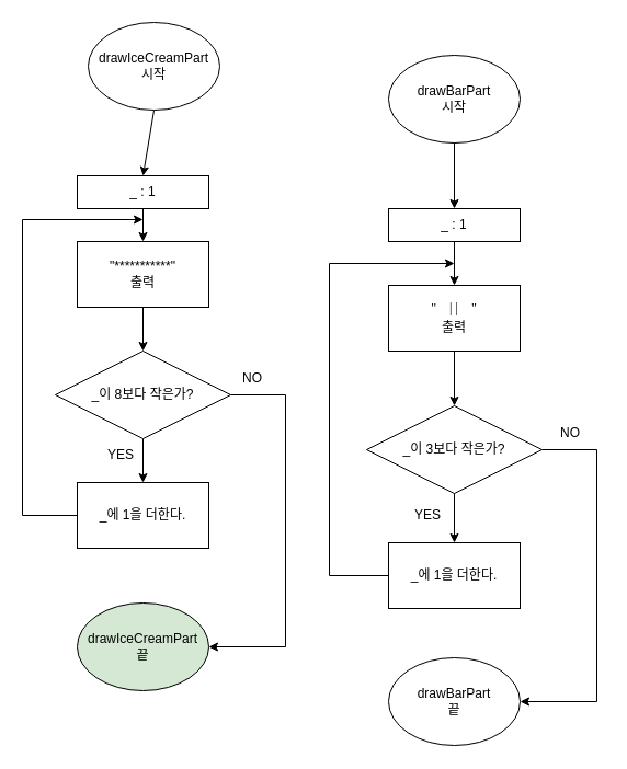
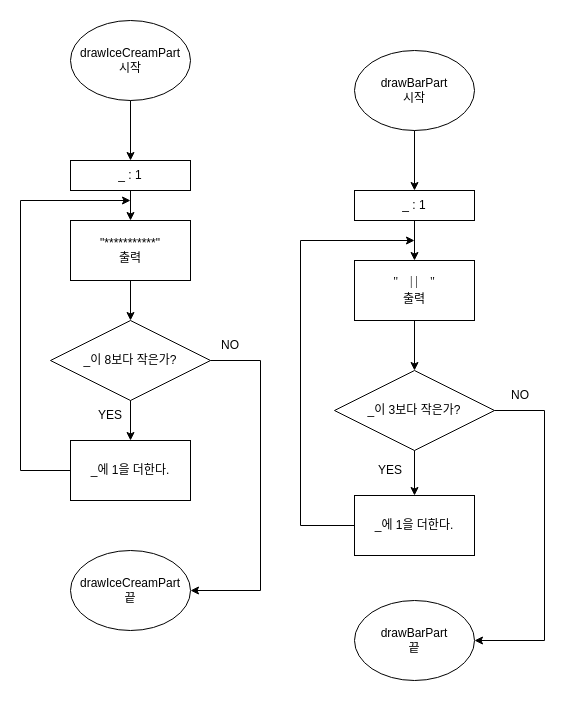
  <mxCell id="0" />
  <mxCell id="1" parent="0" />
- <mxCell id="2" value="&lt;font style=&quot;vertical-align: inherit;&quot;&gt;&lt;font style=&quot;vertical-align: inherit;&quot;&gt;&lt;font style=&quot;vertical-align: inherit;&quot;&gt;&lt;font style=&quot;vertical-align: inherit;&quot;&gt;drawIceCreamPart&lt;br&gt;시작&lt;/font&gt;&lt;/font&gt;&lt;/font&gt;&lt;/font&gt;" style="ellipse;whiteSpace=wrap;html=1;" vertex="1" parent="1"><mxGeometry x="80" y="20" width="120" height="80" as="geometry" /></mxCell>
+ <mxCell id="2" value="&lt;font style=&quot;vertical-align: inherit;&quot;&gt;&lt;font style=&quot;vertical-align: inherit;&quot;&gt;&lt;font style=&quot;vertical-align: inherit;&quot;&gt;&lt;font style=&quot;vertical-align: inherit;&quot;&gt;drawIceCreamPart&lt;br&gt;시작&lt;/font&gt;&lt;/font&gt;&lt;/font&gt;&lt;/font&gt;" style="ellipse;whiteSpace=wrap;html=1;" vertex="1" parent="1"><mxGeometry x="70" y="20" width="120" height="80" as="geometry" /></mxCell>
  <mxCell id="3" value="" style="endArrow=classic;html=1;rounded=0;exitX=0.5;exitY=1;exitDx=0;exitDy=0;entryX=0.5;entryY=0;entryDx=0;entryDy=0;entryPerimeter=0;" edge="1" parent="1" source="2" target="4"><mxGeometry width="50" height="50" relative="1" as="geometry"><mxPoint x="140" y="280" as="sourcePoint" /><mxPoint x="130" y="190" as="targetPoint" /></mxGeometry></mxCell>
  <mxCell id="4" value="&lt;font style=&quot;vertical-align: inherit;&quot;&gt;&lt;font style=&quot;vertical-align: inherit;&quot;&gt;&lt;font style=&quot;vertical-align: inherit;&quot;&gt;&lt;font style=&quot;vertical-align: inherit;&quot;&gt;&lt;font style=&quot;vertical-align: inherit;&quot;&gt;&lt;font style=&quot;vertical-align: inherit;&quot;&gt;&lt;font style=&quot;vertical-align: inherit;&quot;&gt;&lt;font style=&quot;vertical-align: inherit;&quot;&gt;_ : 1&lt;/font&gt;&lt;/font&gt;&lt;/font&gt;&lt;/font&gt;&lt;/font&gt;&lt;/font&gt;&lt;/font&gt;&lt;/font&gt;" style="rounded=0;whiteSpace=wrap;html=1;" vertex="1" parent="1"><mxGeometry x="70" y="160" width="120" height="30" as="geometry" /></mxCell>
  <mxCell id="5" value="&lt;font style=&quot;vertical-align: inherit;&quot;&gt;&lt;font style=&quot;vertical-align: inherit;&quot;&gt;&quot;***********&quot; &lt;br&gt;출력&lt;/font&gt;&lt;/font&gt;" style="rounded=0;whiteSpace=wrap;html=1;" vertex="1" parent="1"><mxGeometry x="70" y="220" width="120" height="60" as="geometry" /></mxCell>
  <mxCell id="6" value="&lt;font style=&quot;vertical-align: inherit;&quot;&gt;&lt;font style=&quot;vertical-align: inherit;&quot;&gt;_이 8보다 작은가?&lt;/font&gt;&lt;/font&gt;" style="rhombus;whiteSpace=wrap;html=1;" vertex="1" parent="1"><mxGeometry x="50" y="320" width="160" height="80" as="geometry" /></mxCell>
  <mxCell id="7" value="&lt;font style=&quot;vertical-align: inherit;&quot;&gt;&lt;font style=&quot;vertical-align: inherit;&quot;&gt;_에 1을 더한다.&lt;/font&gt;&lt;/font&gt;" style="rounded=0;whiteSpace=wrap;html=1;" vertex="1" parent="1"><mxGeometry x="70" y="440" width="120" height="60" as="geometry" /></mxCell>
- <mxCell id="8" value="&lt;font style=&quot;vertical-align: inherit;&quot;&gt;&lt;font style=&quot;vertical-align: inherit;&quot;&gt;drawIceCreamPart&lt;br&gt;끝&lt;br&gt;&lt;/font&gt;&lt;/font&gt;" style="ellipse;whiteSpace=wrap;html=1;fillColor=#d5e8d4;" vertex="1" parent="1"><mxGeometry x="70" y="550" width="120" height="80" as="geometry" /></mxCell>
+ <mxCell id="8" value="&lt;font style=&quot;vertical-align: inherit;&quot;&gt;&lt;font style=&quot;vertical-align: inherit;&quot;&gt;drawIceCreamPart&lt;br&gt;끝&lt;br&gt;&lt;/font&gt;&lt;/font&gt;" style="ellipse;whiteSpace=wrap;html=1;" vertex="1" parent="1"><mxGeometry x="70" y="550" width="120" height="80" as="geometry" /></mxCell>
  <mxCell id="9" value="" style="endArrow=classic;html=1;rounded=0;exitX=0.5;exitY=1;exitDx=0;exitDy=0;entryX=0.5;entryY=0;entryDx=0;entryDy=0;" edge="1" parent="1" source="6" target="7"><mxGeometry width="50" height="50" relative="1" as="geometry"><mxPoint x="140" y="490" as="sourcePoint" /><mxPoint x="190" y="440" as="targetPoint" /></mxGeometry></mxCell>
  <mxCell id="10" value="" style="endArrow=classic;html=1;rounded=0;exitX=0.5;exitY=1;exitDx=0;exitDy=0;" edge="1" parent="1" source="5" target="6"><mxGeometry width="50" height="50" relative="1" as="geometry"><mxPoint x="140" y="490" as="sourcePoint" /><mxPoint x="190" y="440" as="targetPoint" /></mxGeometry></mxCell>
  <mxCell id="11" value="" style="endArrow=classic;html=1;rounded=0;exitX=1;exitY=0.5;exitDx=0;exitDy=0;entryX=1;entryY=0.5;entryDx=0;entryDy=0;" edge="1" parent="1" source="6" target="8"><mxGeometry width="50" height="50" relative="1" as="geometry"><mxPoint x="140" y="490" as="sourcePoint" /><mxPoint x="190" y="440" as="targetPoint" /><Array as="points"><mxPoint x="260" y="360" /><mxPoint x="260" y="590" /></Array></mxGeometry></mxCell>
  <mxCell id="12" value="" style="endArrow=classic;html=1;rounded=0;exitX=0;exitY=0.5;exitDx=0;exitDy=0;" edge="1" parent="1" source="7"><mxGeometry width="50" height="50" relative="1" as="geometry"><mxPoint x="120" y="490" as="sourcePoint" /><mxPoint x="130" y="200" as="targetPoint" /><Array as="points"><mxPoint x="20" y="470" /><mxPoint x="20" y="200" /></Array></mxGeometry></mxCell>
  <mxCell id="13" value="" style="endArrow=classic;html=1;rounded=0;entryX=0.5;entryY=0;entryDx=0;entryDy=0;" edge="1" parent="1" source="4" target="5"><mxGeometry width="50" height="50" relative="1" as="geometry"><mxPoint x="60" y="310" as="sourcePoint" /><mxPoint x="170" y="440" as="targetPoint" /></mxGeometry></mxCell>
  <mxCell id="14" value="&lt;font style=&quot;vertical-align: inherit;&quot;&gt;&lt;font style=&quot;vertical-align: inherit;&quot;&gt;NO&lt;/font&gt;&lt;/font&gt;" style="text;html=1;strokeColor=none;fillColor=none;align=center;verticalAlign=middle;whiteSpace=wrap;rounded=0;" vertex="1" parent="1"><mxGeometry x="200" y="330" width="60" height="30" as="geometry" /></mxCell>
  <mxCell id="15" value="&lt;font style=&quot;vertical-align: inherit;&quot;&gt;&lt;font style=&quot;vertical-align: inherit;&quot;&gt;YES&lt;/font&gt;&lt;/font&gt;" style="text;html=1;strokeColor=none;fillColor=none;align=center;verticalAlign=middle;whiteSpace=wrap;rounded=0;" vertex="1" parent="1"><mxGeometry x="80" y="400" width="60" height="30" as="geometry" /></mxCell>
  <mxCell id="16" value="&lt;font style=&quot;vertical-align: inherit;&quot;&gt;&lt;font style=&quot;vertical-align: inherit;&quot;&gt;&lt;font style=&quot;vertical-align: inherit;&quot;&gt;&lt;font style=&quot;vertical-align: inherit;&quot;&gt;drawBarPart&lt;br&gt;시작&lt;/font&gt;&lt;/font&gt;&lt;/font&gt;&lt;/font&gt;" style="ellipse;whiteSpace=wrap;html=1;" vertex="1" parent="1"><mxGeometry x="354" y="50" width="120" height="80" as="geometry" /></mxCell>
  <mxCell id="17" value="&lt;font style=&quot;vertical-align: inherit;&quot;&gt;&lt;font style=&quot;vertical-align: inherit;&quot;&gt;&lt;font style=&quot;vertical-align: inherit;&quot;&gt;&lt;font style=&quot;vertical-align: inherit;&quot;&gt;&lt;font style=&quot;vertical-align: inherit;&quot;&gt;&lt;font style=&quot;vertical-align: inherit;&quot;&gt;&lt;font style=&quot;vertical-align: inherit;&quot;&gt;&lt;font style=&quot;vertical-align: inherit;&quot;&gt;_ : 1&lt;/font&gt;&lt;/font&gt;&lt;/font&gt;&lt;/font&gt;&lt;/font&gt;&lt;/font&gt;&lt;/font&gt;&lt;/font&gt;" style="rounded=0;whiteSpace=wrap;html=1;" vertex="1" parent="1"><mxGeometry x="354" y="190" width="120" height="30" as="geometry" /></mxCell>
  <mxCell id="18" value="&lt;p style=&quot;margin: 0px; font-variant-numeric: normal; font-variant-east-asian: normal; font-stretch: normal; line-height: normal; font-family: Menlo;&quot; class=&quot;p1&quot;&gt;&lt;span style=&quot;background-color: rgb(255, 255, 255);&quot;&gt;&quot;&amp;nbsp; &amp;nbsp; | |&lt;span style=&quot;&quot; class=&quot;Apple-converted-space&quot;&gt;&amp;nbsp; &amp;nbsp; &lt;/span&gt;&quot;&lt;/span&gt;&lt;/p&gt;&lt;p style=&quot;margin: 0px; font-variant-numeric: normal; font-variant-east-asian: normal; font-stretch: normal; line-height: normal; font-family: Menlo;&quot; class=&quot;p1&quot;&gt;&lt;span style=&quot;background-color: rgb(255, 255, 255);&quot;&gt;출력&lt;/span&gt;&lt;/p&gt;" style="rounded=0;whiteSpace=wrap;html=1;align=center;" vertex="1" parent="1"><mxGeometry x="354" y="260" width="120" height="60" as="geometry" /></mxCell>
  <mxCell id="19" value="&lt;font style=&quot;vertical-align: inherit;&quot;&gt;&lt;font style=&quot;vertical-align: inherit;&quot;&gt;_이 3보다 작은가?&lt;/font&gt;&lt;/font&gt;" style="rhombus;whiteSpace=wrap;html=1;" vertex="1" parent="1"><mxGeometry x="334" y="370" width="160" height="80" as="geometry" /></mxCell>
  <mxCell id="20" value="&lt;font style=&quot;vertical-align: inherit;&quot;&gt;&lt;font style=&quot;vertical-align: inherit;&quot;&gt;_에 1을 더한다.&lt;/font&gt;&lt;/font&gt;" style="rounded=0;whiteSpace=wrap;html=1;" vertex="1" parent="1"><mxGeometry x="354" y="495" width="120" height="60" as="geometry" /></mxCell>
  <mxCell id="21" value="&lt;font style=&quot;vertical-align: inherit;&quot;&gt;&lt;font style=&quot;vertical-align: inherit;&quot;&gt;drawBarPart&lt;br&gt;끝&lt;br&gt;&lt;/font&gt;&lt;/font&gt;" style="ellipse;whiteSpace=wrap;html=1;" vertex="1" parent="1"><mxGeometry x="354" y="600" width="120" height="80" as="geometry" /></mxCell>
  <mxCell id="22" value="" style="endArrow=classic;html=1;rounded=0;entryX=1;entryY=0.5;entryDx=0;entryDy=0;" edge="1" parent="1" source="19" target="21"><mxGeometry width="50" height="50" relative="1" as="geometry"><mxPoint x="494" y="410" as="sourcePoint" /><mxPoint x="474" y="640" as="targetPoint" /><Array as="points"><mxPoint x="544" y="410" /><mxPoint x="544" y="640" /></Array></mxGeometry></mxCell>
  <mxCell id="23" value="&lt;font style=&quot;vertical-align: inherit;&quot;&gt;&lt;font style=&quot;vertical-align: inherit;&quot;&gt;NO&lt;/font&gt;&lt;/font&gt;" style="text;html=1;strokeColor=none;fillColor=none;align=center;verticalAlign=middle;whiteSpace=wrap;rounded=0;" vertex="1" parent="1"><mxGeometry x="490" y="380" width="60" height="30" as="geometry" /></mxCell>
  <mxCell id="24" value="" style="endArrow=classic;html=1;rounded=0;fontColor=#000000;exitX=0.5;exitY=1;exitDx=0;exitDy=0;" edge="1" parent="1" source="18" target="19"><mxGeometry width="50" height="50" relative="1" as="geometry"><mxPoint x="260" y="440" as="sourcePoint" /><mxPoint x="310" y="390" as="targetPoint" /></mxGeometry></mxCell>
  <mxCell id="25" value="" style="endArrow=classic;html=1;rounded=0;fontColor=#000000;entryX=0.5;entryY=0;entryDx=0;entryDy=0;" edge="1" parent="1" source="19" target="20"><mxGeometry width="50" height="50" relative="1" as="geometry"><mxPoint x="260" y="440" as="sourcePoint" /><mxPoint x="310" y="390" as="targetPoint" /></mxGeometry></mxCell>
  <mxCell id="26" value="&lt;font style=&quot;vertical-align: inherit;&quot;&gt;&lt;font style=&quot;vertical-align: inherit;&quot;&gt;YES&lt;/font&gt;&lt;/font&gt;" style="text;html=1;strokeColor=none;fillColor=none;align=center;verticalAlign=middle;whiteSpace=wrap;rounded=0;" vertex="1" parent="1"><mxGeometry x="360" y="455" width="60" height="30" as="geometry" /></mxCell>
  <mxCell id="27" value="" style="endArrow=classic;html=1;rounded=0;exitX=0;exitY=0.5;exitDx=0;exitDy=0;" edge="1" parent="1" source="20"><mxGeometry width="50" height="50" relative="1" as="geometry"><mxPoint x="294" y="545" as="sourcePoint" /><mxPoint x="414" y="240" as="targetPoint" /><Array as="points"><mxPoint x="300" y="525" /><mxPoint x="300" y="240" /></Array></mxGeometry></mxCell>
  <mxCell id="28" value="" style="endArrow=classic;html=1;rounded=0;fontColor=#000000;exitX=0.5;exitY=1;exitDx=0;exitDy=0;entryX=0.5;entryY=0;entryDx=0;entryDy=0;" edge="1" parent="1" source="17" target="18"><mxGeometry width="50" height="50" relative="1" as="geometry"><mxPoint x="260" y="440" as="sourcePoint" /><mxPoint x="310" y="390" as="targetPoint" /></mxGeometry></mxCell>
  <mxCell id="29" value="" style="endArrow=classic;html=1;rounded=0;fontColor=#000000;exitX=0.5;exitY=1;exitDx=0;exitDy=0;entryX=0.5;entryY=0;entryDx=0;entryDy=0;" edge="1" parent="1" source="16" target="17"><mxGeometry width="50" height="50" relative="1" as="geometry"><mxPoint x="260" y="330" as="sourcePoint" /><mxPoint x="310" y="280" as="targetPoint" /></mxGeometry></mxCell>
